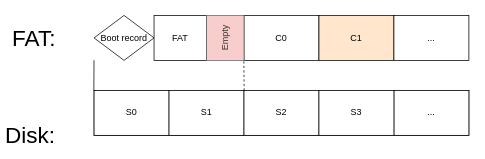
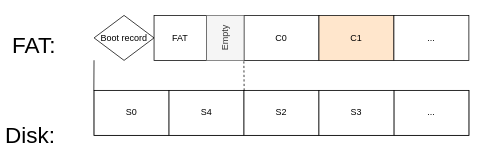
  <mxCell id="0" />
  <mxCell id="1" parent="0" />
  <mxCell id="2" value="" style="rounded=0;whiteSpace=wrap;html=1;" parent="1" vertex="1"><mxGeometry x="125" y="120" width="500" height="60" as="geometry" /></mxCell>
  <mxCell id="3" value="S0" style="rounded=0;whiteSpace=wrap;html=1;" parent="1" vertex="1"><mxGeometry x="125" y="120" width="100" height="60" as="geometry" /></mxCell>
- <mxCell id="4" value="S1" style="rounded=0;whiteSpace=wrap;html=1;" parent="1" vertex="1"><mxGeometry x="225" y="120" width="100" height="60" as="geometry" /></mxCell>
+ <mxCell id="4" value="S4" style="rounded=0;whiteSpace=wrap;html=1;" parent="1" vertex="1"><mxGeometry x="225" y="120" width="100" height="60" as="geometry" /></mxCell>
  <mxCell id="5" value="S2" style="rounded=0;whiteSpace=wrap;html=1;" parent="1" vertex="1"><mxGeometry x="325" y="120" width="100" height="60" as="geometry" /></mxCell>
  <mxCell id="6" value="..." style="rounded=0;whiteSpace=wrap;html=1;" parent="1" vertex="1"><mxGeometry x="525" y="120" width="100" height="60" as="geometry" /></mxCell>
  <mxCell id="7" value="Disk:" style="text;html=1;strokeColor=none;fillColor=none;align=center;verticalAlign=middle;whiteSpace=wrap;rounded=0;fontSize=30;" parent="1" vertex="1"><mxGeometry x="20" y="170" width="40" height="20" as="geometry" /></mxCell>
  <mxCell id="8" value="&lt;font style=&quot;font-size: 12px&quot;&gt;Boot record&lt;br&gt;&lt;/font&gt;" style="rhombus;whiteSpace=wrap;html=1;fontSize=30;verticalAlign=top;" parent="1" vertex="1"><mxGeometry x="125" y="20" width="80" height="60" as="geometry" /></mxCell>
  <mxCell id="9" value="&lt;font style=&quot;font-size: 12px&quot;&gt;FAT&lt;/font&gt;" style="rounded=0;whiteSpace=wrap;html=1;fontSize=30;verticalAlign=top;" parent="1" vertex="1"><mxGeometry x="205" y="20" width="70" height="60" as="geometry" /></mxCell>
  <mxCell id="10" value="C0" style="rounded=0;whiteSpace=wrap;html=1;fontSize=12;" parent="1" vertex="1"><mxGeometry x="325" y="20" width="100" height="60" as="geometry" /></mxCell>
  <mxCell id="11" value="S3" style="rounded=0;whiteSpace=wrap;html=1;" parent="1" vertex="1"><mxGeometry x="425" y="120" width="100" height="60" as="geometry" /></mxCell>
  <mxCell id="12" value="C1" style="rounded=0;whiteSpace=wrap;html=1;fontSize=12;fillColor=#ffe6cc;" parent="1" vertex="1"><mxGeometry x="425" y="20" width="100" height="60" as="geometry" /></mxCell>
  <mxCell id="13" value="..." style="rounded=0;whiteSpace=wrap;html=1;fontSize=12;" parent="1" vertex="1"><mxGeometry x="525" y="20" width="100" height="60" as="geometry" /></mxCell>
- <mxCell id="14" value="Empty" style="rounded=0;whiteSpace=wrap;html=1;fontSize=12;fillColor=#f8cecc;strokeColor=#666666;fontColor=#333333;horizontal=0;" parent="1" vertex="1"><mxGeometry x="275" y="20" width="50" height="60" as="geometry" /></mxCell>
+ <mxCell id="14" value="Empty" style="rounded=0;whiteSpace=wrap;html=1;fontSize=12;fillColor=#f5f5f5;strokeColor=#666666;fontColor=#333333;horizontal=0;" parent="1" vertex="1"><mxGeometry x="275" y="20" width="50" height="60" as="geometry" /></mxCell>
  <mxCell id="15" value="" style="endArrow=none;dashed=0;html=1;fontSize=12;entryX=-0.001;entryY=0.997;entryDx=0;entryDy=0;entryPerimeter=0;exitX=-0.003;exitY=0;exitDx=0;exitDy=0;exitPerimeter=0;" parent="1" source="3" target="8" edge="1"><mxGeometry width="50" height="50" relative="1" as="geometry"><mxPoint x="15" y="250" as="sourcePoint" /><mxPoint x="65" y="200" as="targetPoint" /></mxGeometry></mxCell>
  <mxCell id="16" value="" style="endArrow=none;dashed=1;html=1;fontSize=12;entryX=0.996;entryY=0.995;entryDx=0;entryDy=0;entryPerimeter=0;exitX=1.002;exitY=0.004;exitDx=0;exitDy=0;exitPerimeter=0;" parent="1" source="4" target="14" edge="1"><mxGeometry width="50" height="50" relative="1" as="geometry"><mxPoint x="285" y="140" as="sourcePoint" /><mxPoint x="335" y="90" as="targetPoint" /></mxGeometry></mxCell>
- <mxCell id="17" value="FAT:" style="text;html=1;strokeColor=none;fillColor=none;align=center;verticalAlign=middle;whiteSpace=wrap;rounded=0;fontSize=30;" parent="1" vertex="1"><mxGeometry x="25" y="40" width="40" height="20" as="geometry" /></mxCell>
+ <mxCell id="17" value="FAT:" style="text;html=1;strokeColor=none;fillColor=none;align=center;verticalAlign=middle;whiteSpace=wrap;rounded=0;fontSize=30;" parent="1" vertex="1"><mxGeometry x="25" y="50" width="40" height="20" as="geometry" /></mxCell>
